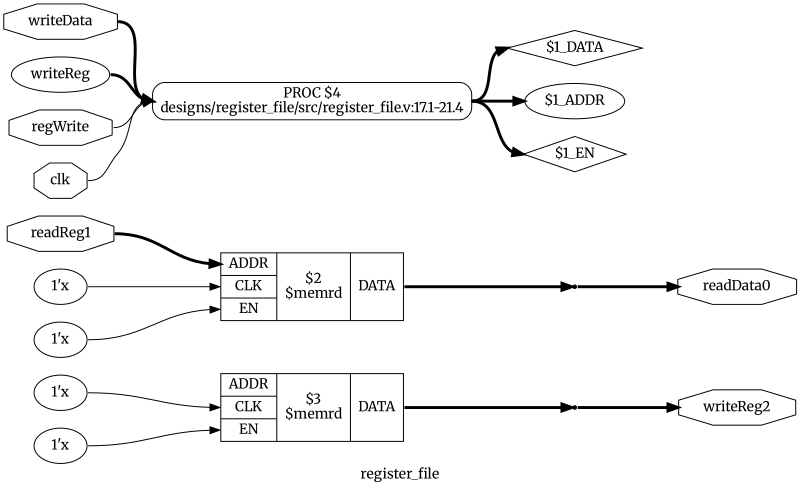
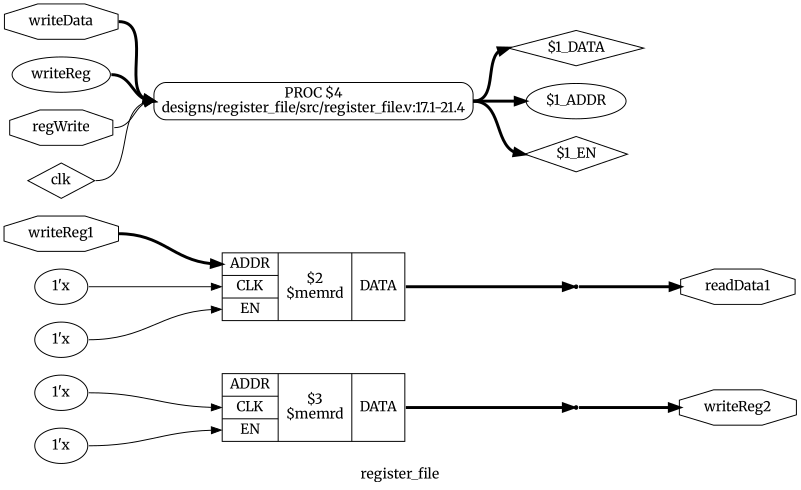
  digraph {
    fontname=Merriweather
    label=register_file
    rankdir=LR
    remincross=true
    node [fontname=Merriweather shape=octagon]
    edge [color=black fontcolor=black fontname=Merriweather headport=w style="setlinewidth(3)" tailport=e]
    n1 [color=black fontcolor=black label=writeReg2]
-   n2 [color=black fontcolor=black label=readData0]
+   n2 [color=black fontcolor=black label=readData1]
    n3 [color=black fontcolor=black label=writeData]
    n4 [label="PROC $4\ndesigns/register_file/src/register_file.v:17.1-21.4" shape=box style=rounded]
    n5 [label="$1_DATA" shape=diamond]
    n6 [label="$1_ADDR" shape=ellipse]
    n7 [label="$1_EN" shape=diamond]
    n8 [color=black fontcolor=black label=writeReg shape=ellipse]
    n9 [label="{{<p20> ADDR|<p21> CLK|<p22> EN}|$3\n$memrd|{<p23> DATA}}" shape=record]
    x6 [shape=point]
-   n11 [color=black fontcolor=black label=readReg1]
+   n11 [color=black fontcolor=black label=writeReg1]
    n12 [label="{{<p20> ADDR|<p21> CLK|<p22> EN}|$2\n$memrd|{<p23> DATA}}" shape=record]
    x5 [shape=point]
    n14 [color=black fontcolor=black label=regWrite]
-   n15 [color=black fontcolor=black label=clk]
+   n15 [color=black fontcolor=black label=clk shape=diamond]
    n16 [label="1'x" shape=""]
    n17 [label="1'x" shape=""]
    n18 [label="1'x" shape=""]
    n19 [label="1'x" shape=""]
    n3 -> n4
    n4 -> n5
    n4 -> n6
    n4 -> n7
    n8 -> n4
    n9 -> x6 [tailport="p23:e"]
    x6 -> n1
    n11 -> n12 [headport="p20:w"]
    n12 -> x5 [tailport="p23:e"]
    x5 -> n2
    n14 -> n4 [style=""]
    n15 -> n4 [style=""]
    n16 -> n9 [headport="p22:w" style=""]
    n17 -> n9 [headport="p21:w" style=""]
    n18 -> n12 [headport="p22:w" style=""]
    n19 -> n12 [headport="p21:w" style=""]
  }
